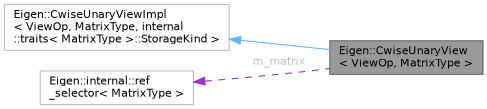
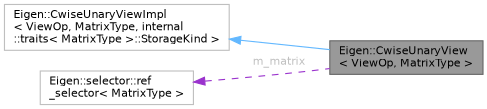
  digraph {
    rankdir=LR
    node [color=grey75 fillcolor=white fontname=Helvetica fontsize=10 shape=box style=filled]
    edge [dir=back fontname=Helvetica fontsize=10 labelfontname=Helvetica labelfontsize=10]
    n1 [color=gray40 fillcolor=grey60 fontcolor=black height=0.2 label="Eigen::CwiseUnaryView\l\< ViewOp, MatrixType \>" width=0.4]
    n2 [height=0.2 label="Eigen::CwiseUnaryViewImpl\l\< ViewOp, MatrixType, internal\l::traits\< MatrixType \>::StorageKind \>" width=0.4]
-   n3 [height=0.2 label="Eigen::internal::ref\l_selector\< MatrixType \>" width=0.4]
+   n3 [height=0.2 label="Eigen::selector::ref\l_selector\< MatrixType \>" width=0.4]
    n2 -> n1 [color=steelblue1 style=solid]
    n3 -> n1 [color=darkorchid3 fontcolor=grey label=<<TABLE CELLBORDER="0" BORDER="0"><TR><TD VALIGN="top" ALIGN="LEFT" CELLPADDING="1" CELLSPACING="0">m_matrix</TD></TR> </TABLE>> style=dashed]
  }
